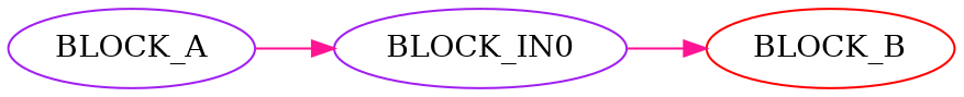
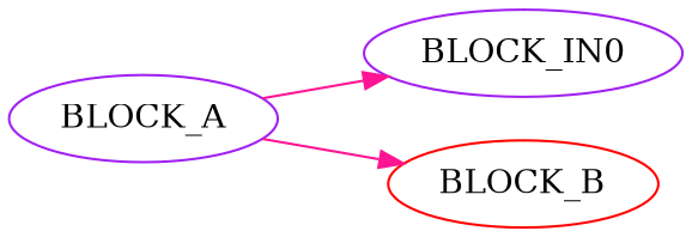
  digraph {
    rankdir=LR
    node [color=purple cpu=0 patentry=true patexit=true qlo=1 tperiod=1000 type=block]
    edge [color=deeppink]
    BLOCK_IN0 [pattern=IN_C0]
    BLOCK_B [color=red pattern=B]
    BLOCK_A [pattern=A]
-   BLOCK_IN0 -> BLOCK_B [type=altdst]
+   BLOCK_A -> BLOCK_B [type=altdst]
    BLOCK_A -> BLOCK_IN0 [type=defdst]
  }
